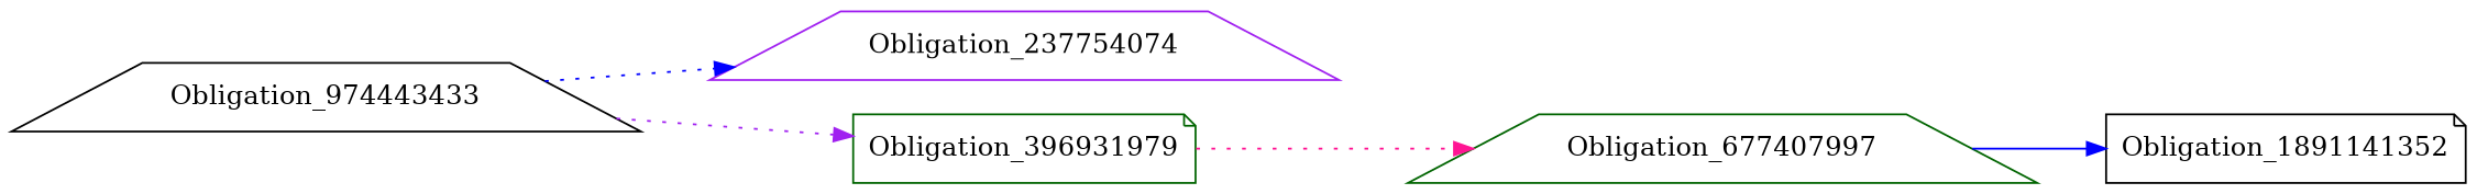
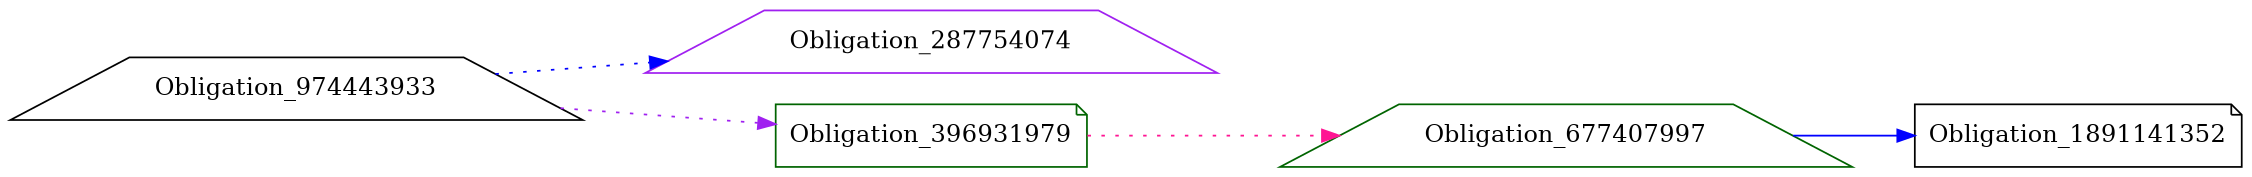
  strict digraph {
    rankdir=LR
    node [color=black shape=trapezium]
    edge [color=blue style=dotted]
-   Obligation_974443433
-   Obligation_237754074 [color=purple]
+   Obligation_974443433 [label=Obligation_974443933]
+   Obligation_237754074 [color=purple label=Obligation_287754074]
    Obligation_396931979 [color=darkgreen shape=note]
    Obligation_677407997 [color=darkgreen]
    Obligation_1891141352 [shape=note]
    Obligation_974443433 -> Obligation_237754074
    Obligation_974443433 -> Obligation_396931979 [color=purple]
    Obligation_396931979 -> Obligation_677407997 [color=deeppink]
    Obligation_677407997 -> Obligation_1891141352 [style=solid]
  }
